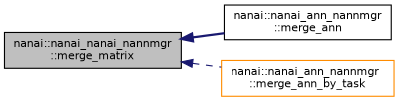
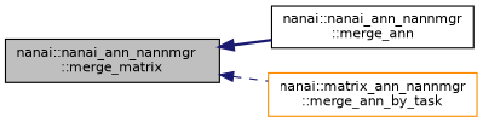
  digraph {
    rankdir=LR
    node [color=black fillcolor=white fontname=Helvetica fontsize=10 shape=record style=filled]
    edge [color=midnightblue dir=back fontname=Helvetica fontsize=10 labelfontname=Helvetica labelfontsize=10]
-   n1 [fillcolor=grey75 fontcolor=black height=0.2 label="nanai::nanai_nanai_nannmgr\l::merge_matrix" width=0.4]
+   n1 [fillcolor=grey75 fontcolor=black height=0.2 label="nanai::nanai_ann_nannmgr\l::merge_matrix" width=0.4]
    n2 [height=0.2 label="nanai::nanai_ann_nannmgr\l::merge_ann" width=0.4]
-   n3 [color=darkorange height=0.2 label="nanai::nanai_ann_nannmgr\l::merge_ann_by_task" width=0.4]
+   n3 [color=darkorange height=0.2 label="nanai::matrix_ann_nannmgr\l::merge_ann_by_task" width=0.4]
    n1 -> n2 [style=bold]
    n1 -> n3 [style=dashed]
  }
